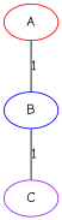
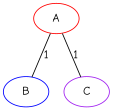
  graph {
    fontname="Comic Neue"
    node [fontname="Comic Neue"]
    edge [fontname="Comic Neue"]
    A [color=red]
    B [color=blue]
    C [color=purple]
    A -- B [label=1]
-   B -- C [label=1]
+   A -- C [label=1]
  }
